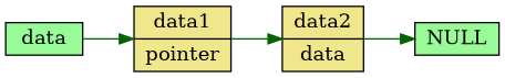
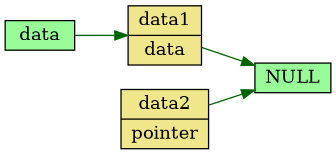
  digraph {
    rankdir=LR
    node [fillcolor=palegreen shape=box style=filled]
    edge [color=darkgreen]
    n1 [height=.1 label=data]
-   n2 [fillcolor=khaki height=.1 label="data1|pointer" shape=record]
-   n3 [fillcolor=khaki height=.1 label="data2|data" shape=record]
+   n2 [fillcolor=khaki height=.1 label="data1|data" shape=record]
+   n3 [fillcolor=khaki height=.1 label="data2|pointer" shape=record]
    n4 [height=.1 label=NULL]
    n1 -> n2
-   n2 -> n3
+   n2 -> n4
    n3 -> n4
  }
